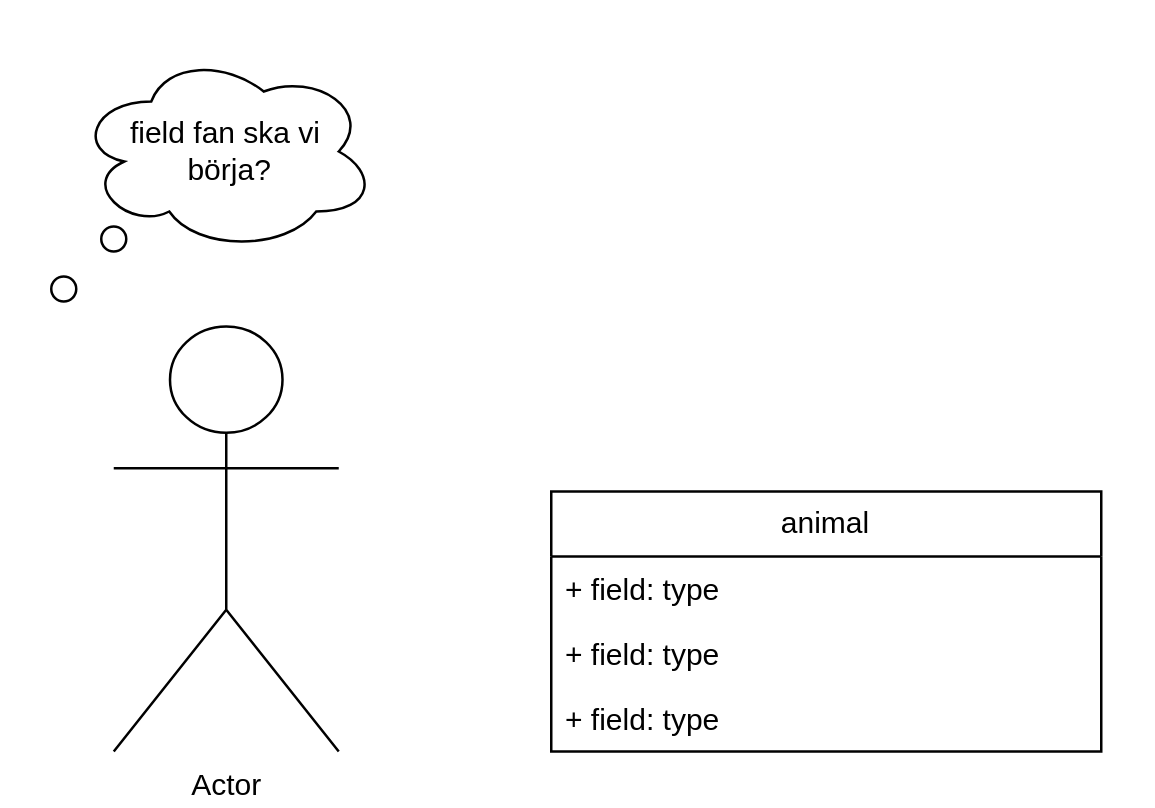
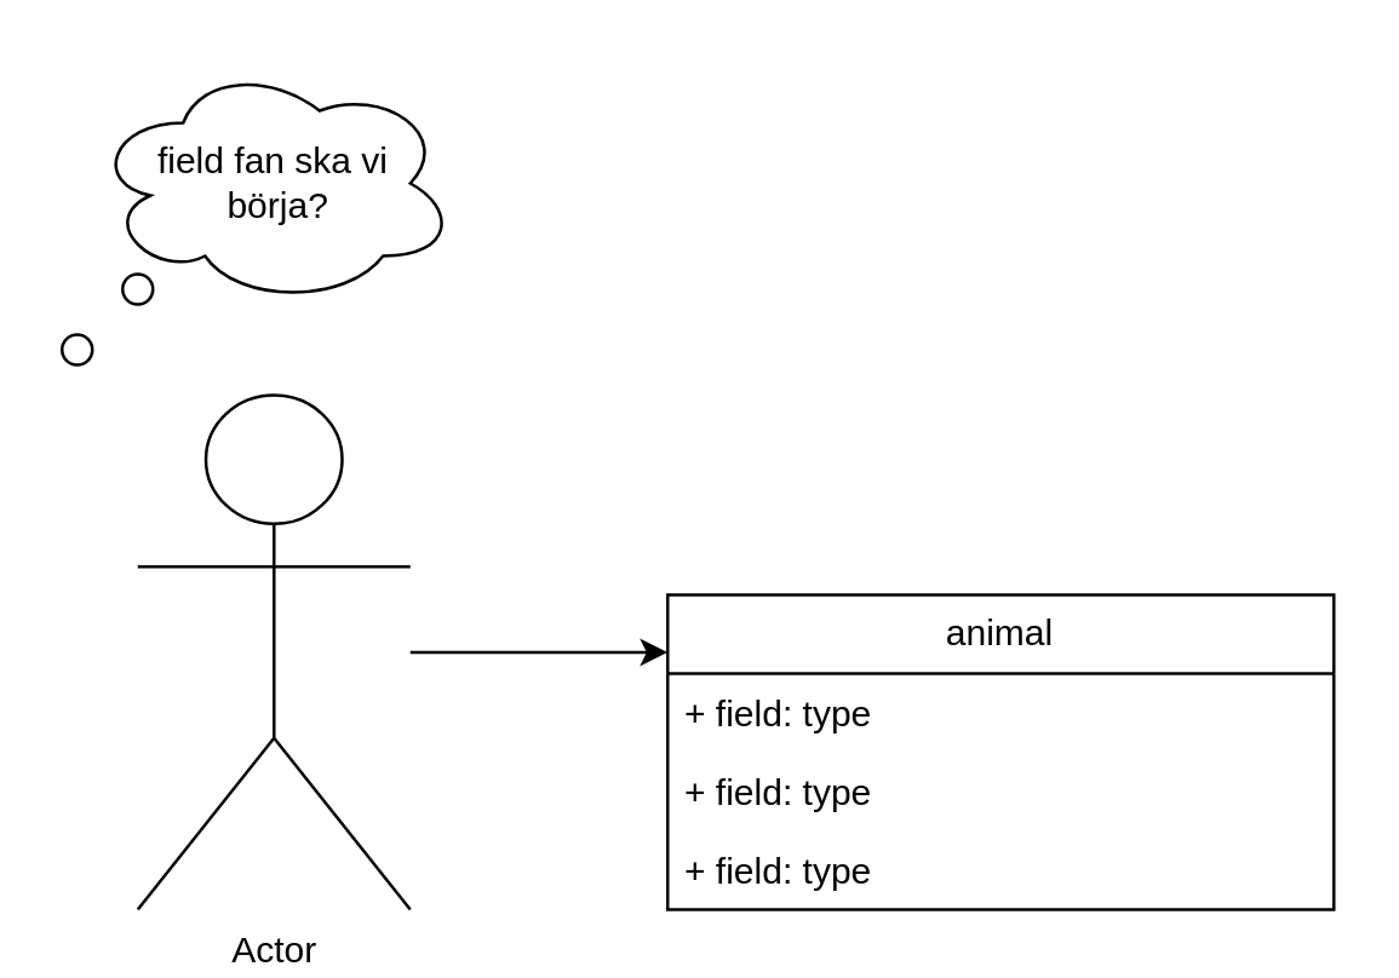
  <mxCell id="0" />
  <mxCell id="1" parent="0" />
  <mxCell id="2" value="animal" style="swimlane;fontStyle=0;childLayout=stackLayout;horizontal=1;startSize=26;fillColor=none;horizontalStack=0;resizeParent=1;resizeParentMax=0;resizeLast=0;collapsible=1;marginBottom=0;whiteSpace=wrap;html=1;" parent="1" vertex="1"><mxGeometry x="220" y="196" width="220" height="104" as="geometry" /></mxCell>
  <mxCell id="3" value="+ field: type" style="text;strokeColor=none;fillColor=none;align=left;verticalAlign=top;spacingLeft=4;spacingRight=4;overflow=hidden;rotatable=0;points=[[0,0.5],[1,0.5]];portConstraint=eastwest;whiteSpace=wrap;html=1;" parent="2" vertex="1"><mxGeometry y="26" width="220" height="26" as="geometry" /></mxCell>
  <mxCell id="4" value="+ field: type" style="text;strokeColor=none;fillColor=none;align=left;verticalAlign=top;spacingLeft=4;spacingRight=4;overflow=hidden;rotatable=0;points=[[0,0.5],[1,0.5]];portConstraint=eastwest;whiteSpace=wrap;html=1;" parent="2" vertex="1"><mxGeometry y="52" width="220" height="26" as="geometry" /></mxCell>
  <mxCell id="5" value="+ field: type" style="text;strokeColor=none;fillColor=none;align=left;verticalAlign=top;spacingLeft=4;spacingRight=4;overflow=hidden;rotatable=0;points=[[0,0.5],[1,0.5]];portConstraint=eastwest;whiteSpace=wrap;html=1;" parent="2" vertex="1"><mxGeometry y="78" width="220" height="26" as="geometry" /></mxCell>
+ <mxCell id="6" style="edgeStyle=orthogonalEdgeStyle;rounded=0;orthogonalLoop=1;jettySize=auto;html=1;" edge="1" parent="1" source="7" target="2"><mxGeometry relative="1" as="geometry"><Array as="points"><mxPoint x="130" y="160" /><mxPoint x="130" y="248" /></Array></mxGeometry></mxCell>
  <mxCell id="7" value="Actor" style="shape=umlActor;verticalLabelPosition=bottom;verticalAlign=top;html=1;outlineConnect=0;" vertex="1" parent="1"><mxGeometry x="45" y="130" width="90" height="170" as="geometry" /></mxCell>
  <mxCell id="8" value="&lt;div&gt;field fan ska vi&lt;/div&gt;&lt;div&gt;&amp;nbsp;börja?&lt;/div&gt;" style="ellipse;shape=cloud;whiteSpace=wrap;html=1;" vertex="1" parent="1"><mxGeometry x="30" y="20" width="120" height="80" as="geometry" /></mxCell>
  <mxCell id="9" value="" style="ellipse;whiteSpace=wrap;html=1;" vertex="1" parent="1"><mxGeometry x="20" y="110" width="10" height="10" as="geometry" /></mxCell>
  <mxCell id="10" value="" style="ellipse;whiteSpace=wrap;html=1;" vertex="1" parent="1"><mxGeometry x="40" y="90" width="10" height="10" as="geometry" /></mxCell>
